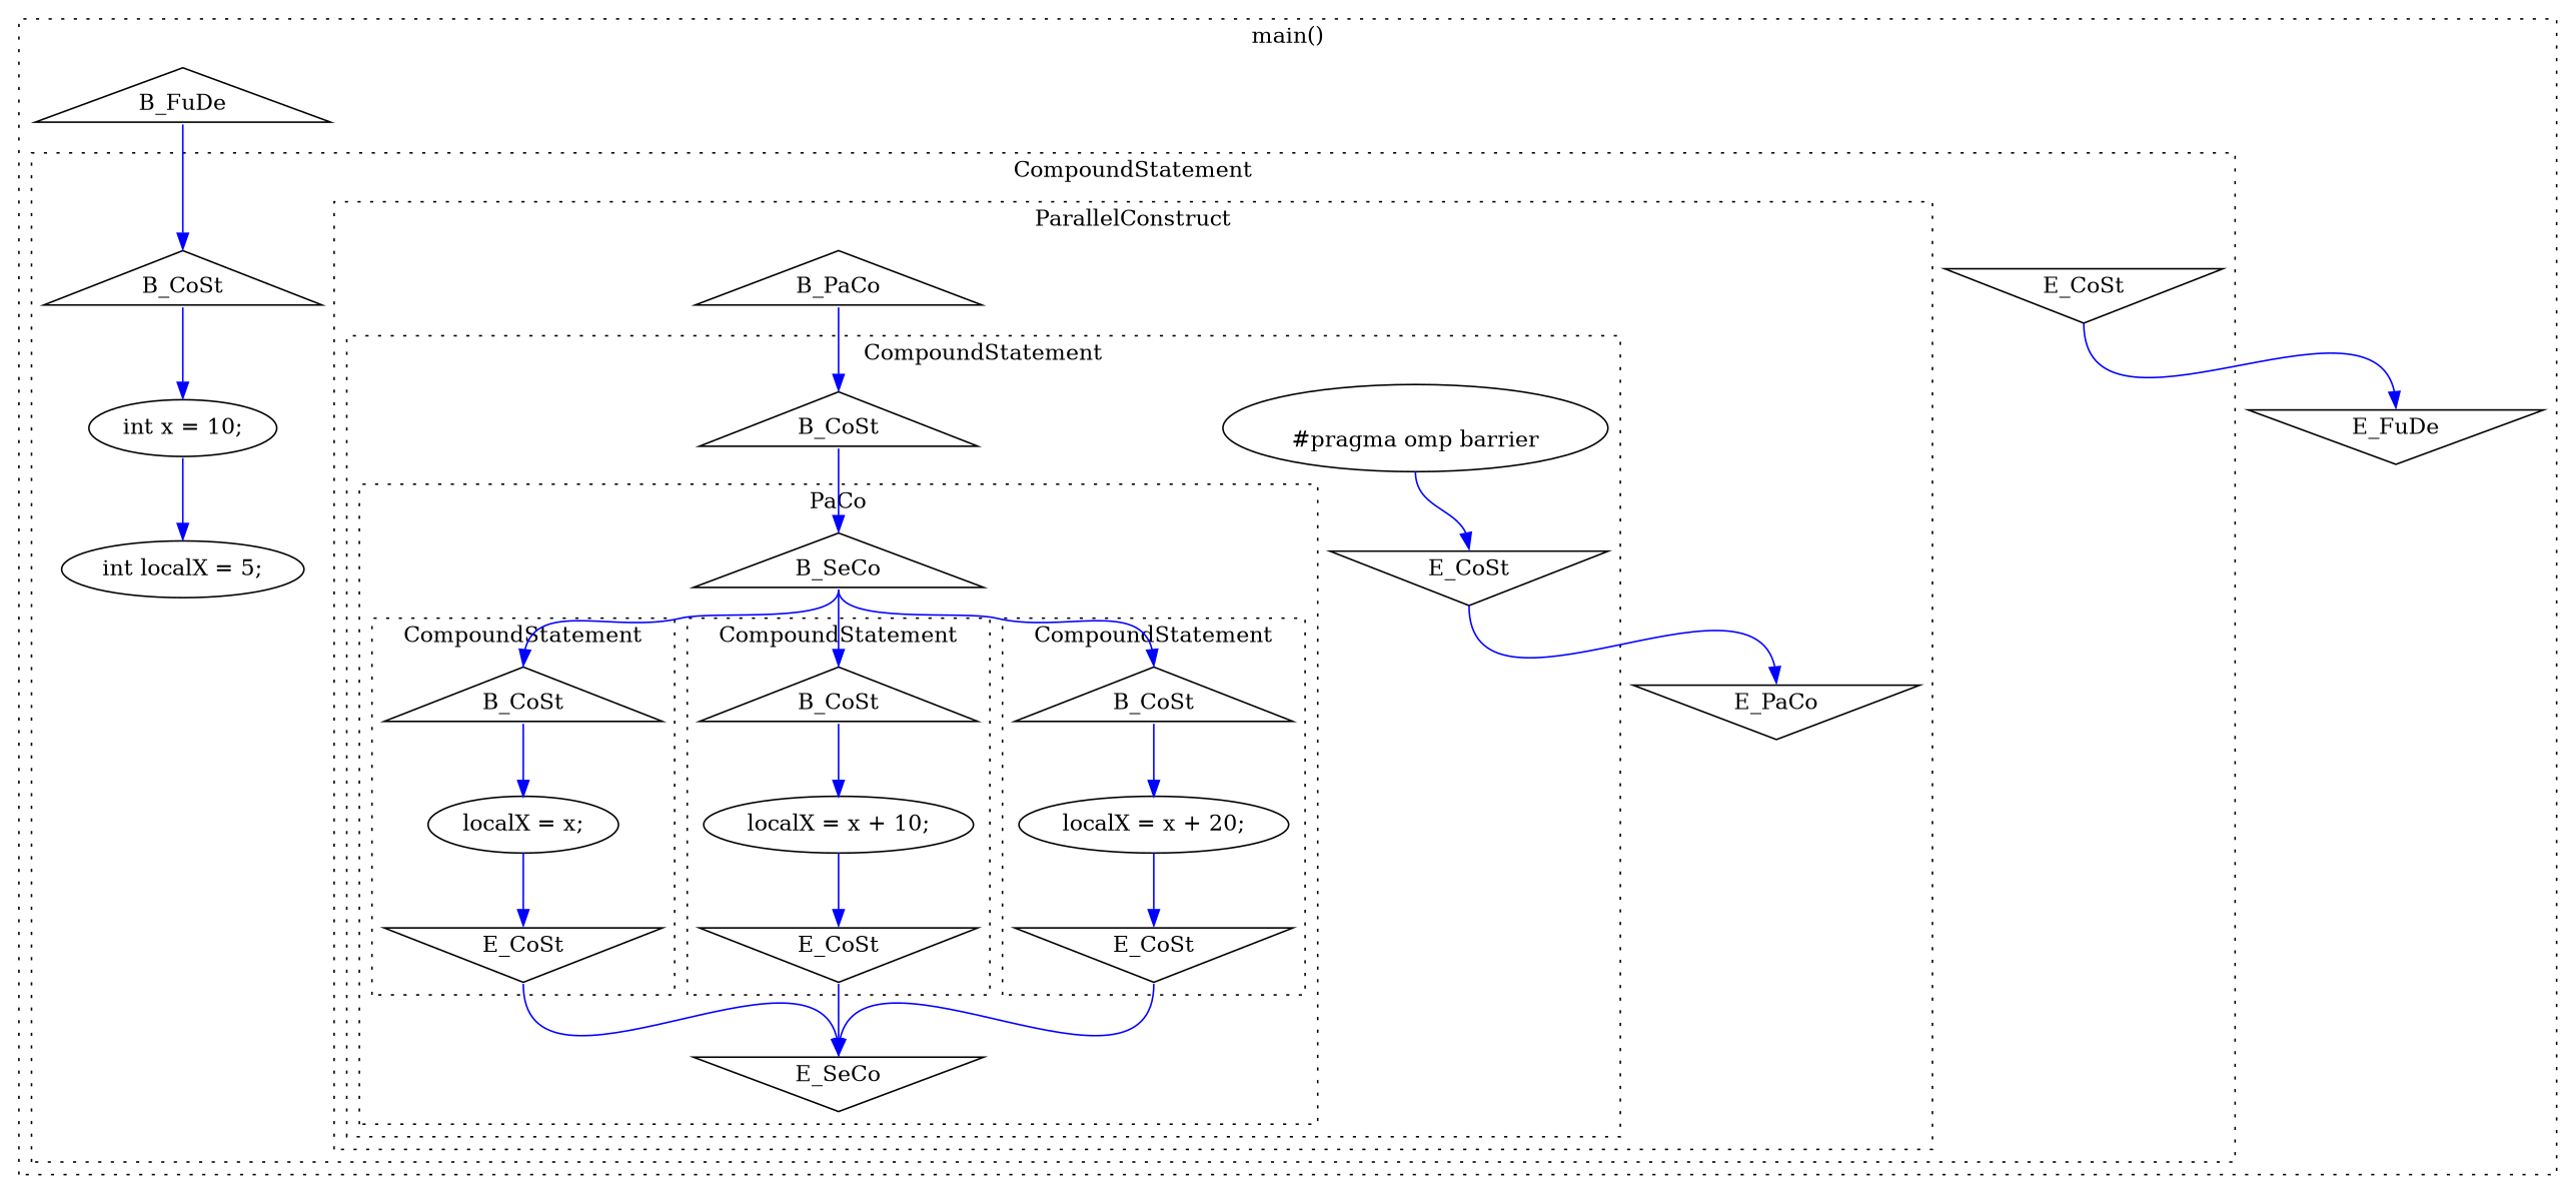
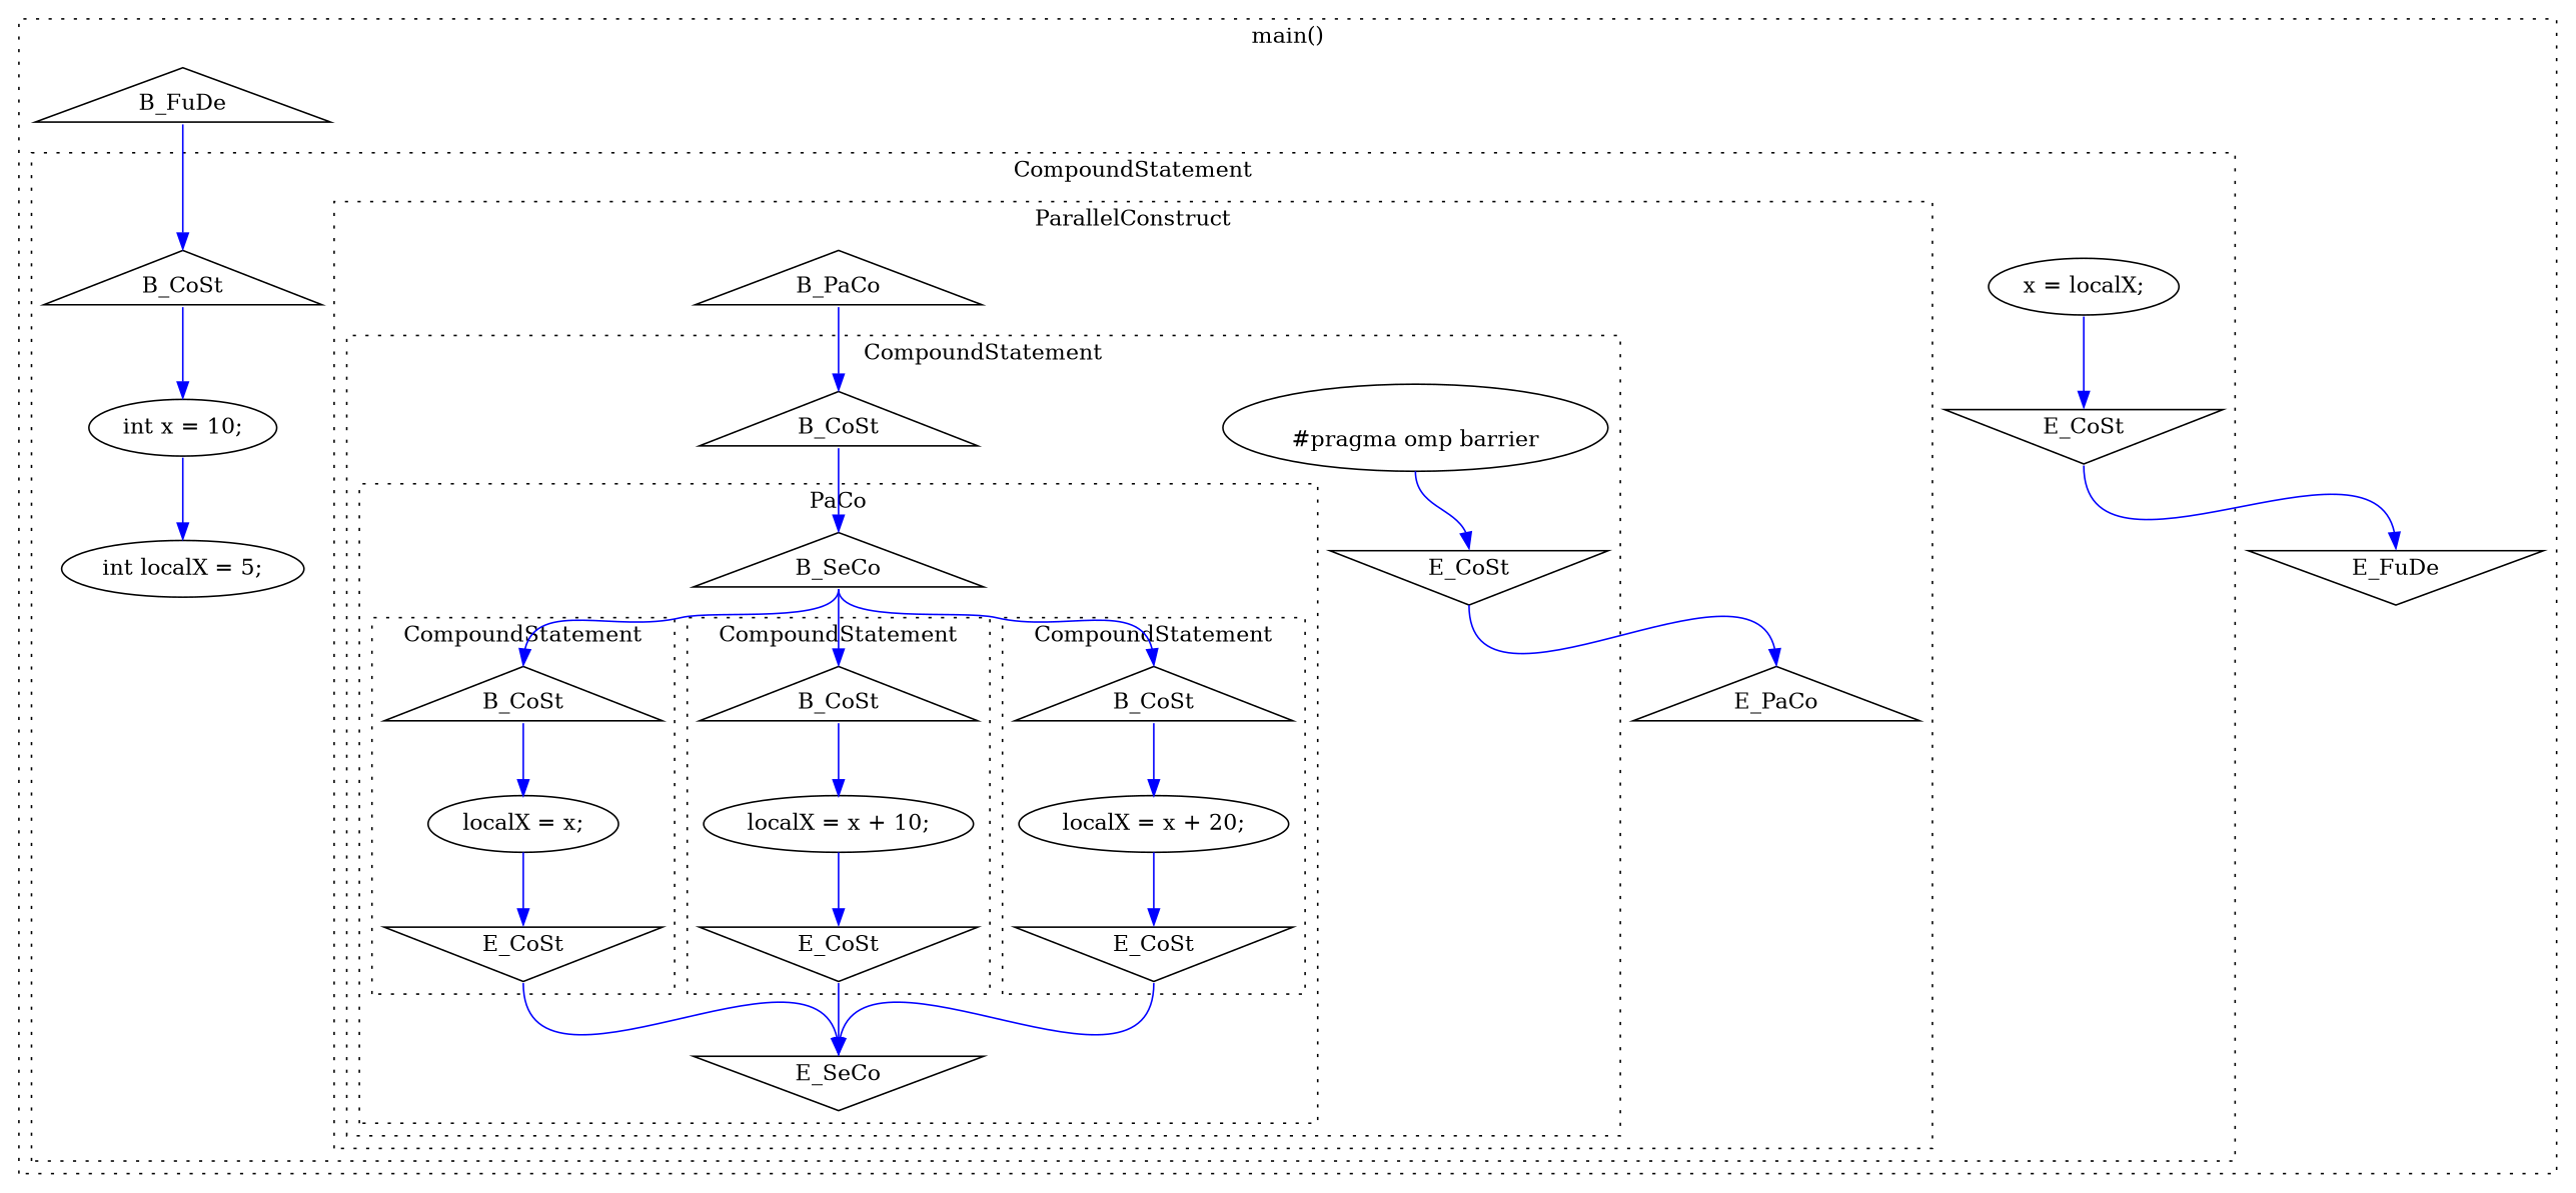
  digraph {
    compound=true
    node [shape=triangle]
    edge [color=blue headport=n tailport=s weight=8]
    n1 [label=B_CoSt]
    n2 [label=E_CoSt shape=invtriangle]
    n3 [label="localX = x;" shape=""]
    n4 [label=B_CoSt]
    n5 [label=E_CoSt shape=invtriangle]
    n6 [label="localX = x + 10;" shape=""]
    n7 [label=B_CoSt]
    n8 [label=E_CoSt shape=invtriangle]
    n9 [label="localX = x + 20;" shape=""]
    n10 [label=B_SeCo]
    n11 [label=E_SeCo shape=invtriangle]
    n12 [label=B_CoSt]
    n13 [label=E_CoSt shape=invtriangle]
    n14 [label="\n#pragma omp barrier\n" shape=""]
    n15 [label=B_PaCo]
-   n16 [label=E_PaCo shape=invtriangle]
+   n16 [label=E_PaCo]
    n17 [label=B_CoSt]
    n18 [label=E_CoSt shape=invtriangle]
    n19 [label="int x = 10;" shape=""]
    n20 [label="int localX = 5;" shape=""]
+   n21 [label="x = localX;" shape=""]
    n22 [label=B_FuDe]
    n23 [label=E_FuDe shape=invtriangle]
    subgraph cluster_1 {
      label="main()"
      style=dotted
      n22
      n23
      subgraph cluster_2 {
        label=CompoundStatement
        style=dotted
        n17
        n18
        n19
        n20
+       n21
        subgraph cluster_3 {
          label=ParallelConstruct
          style=dotted
          n15
          n16
          subgraph cluster_4 {
            label=CompoundStatement
            style=dotted
            n12
            n13
            n14
            subgraph cluster_5 {
              label=PaCo
              style=dotted
              n10
              n11
              subgraph cluster_6 {
                label=CompoundStatement
                style=dotted
                n1
                n2
                n3
              }
              subgraph cluster_7 {
                label=CompoundStatement
                style=dotted
                n4
                n5
                n6
              }
              subgraph cluster_8 {
                label=CompoundStatement
                style=dotted
                n7
                n8
                n9
              }
            }
          }
        }
      }
    }
    n1 -> n3
    n2 -> n11
    n3 -> n2
    n4 -> n6
    n5 -> n11
    n6 -> n5
    n7 -> n9
    n8 -> n11
    n9 -> n8
    n10 -> n1
    n10 -> n4
    n10 -> n7
    n12 -> n10
    n13 -> n16
    n14 -> n13
    n15 -> n12
    n17 -> n19
    n18 -> n23
    n19 -> n20
+   n21 -> n18
    n22 -> n17
  }
